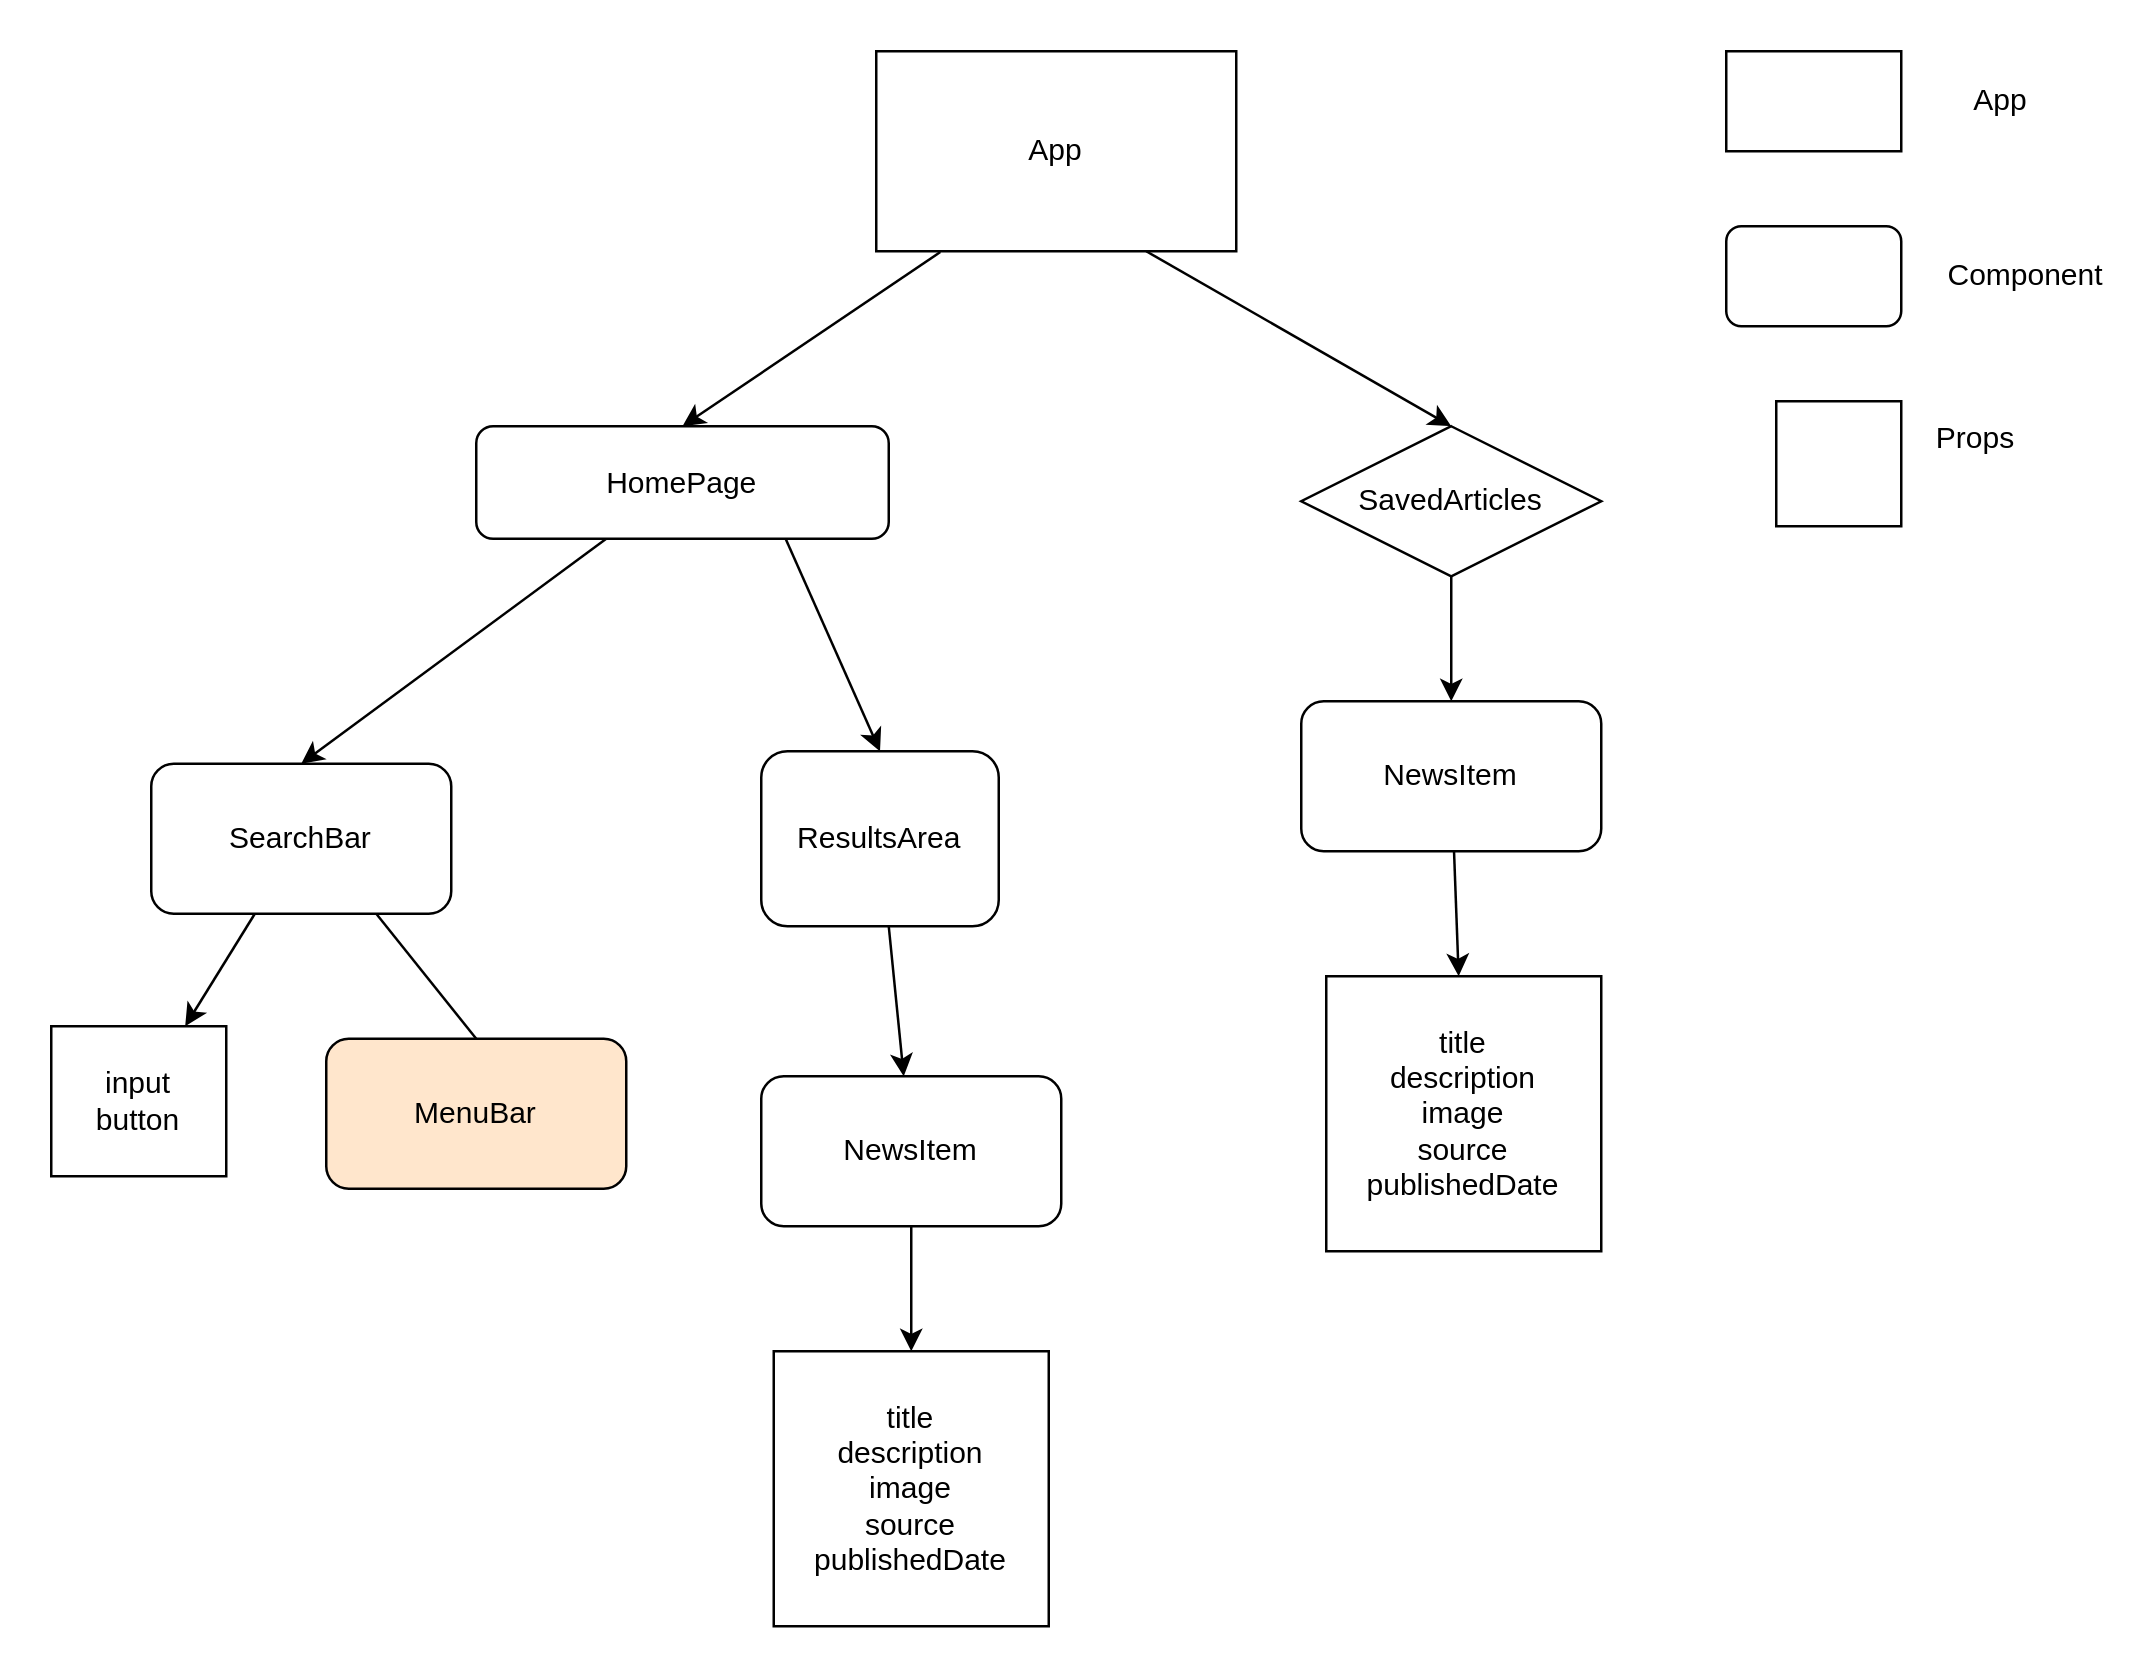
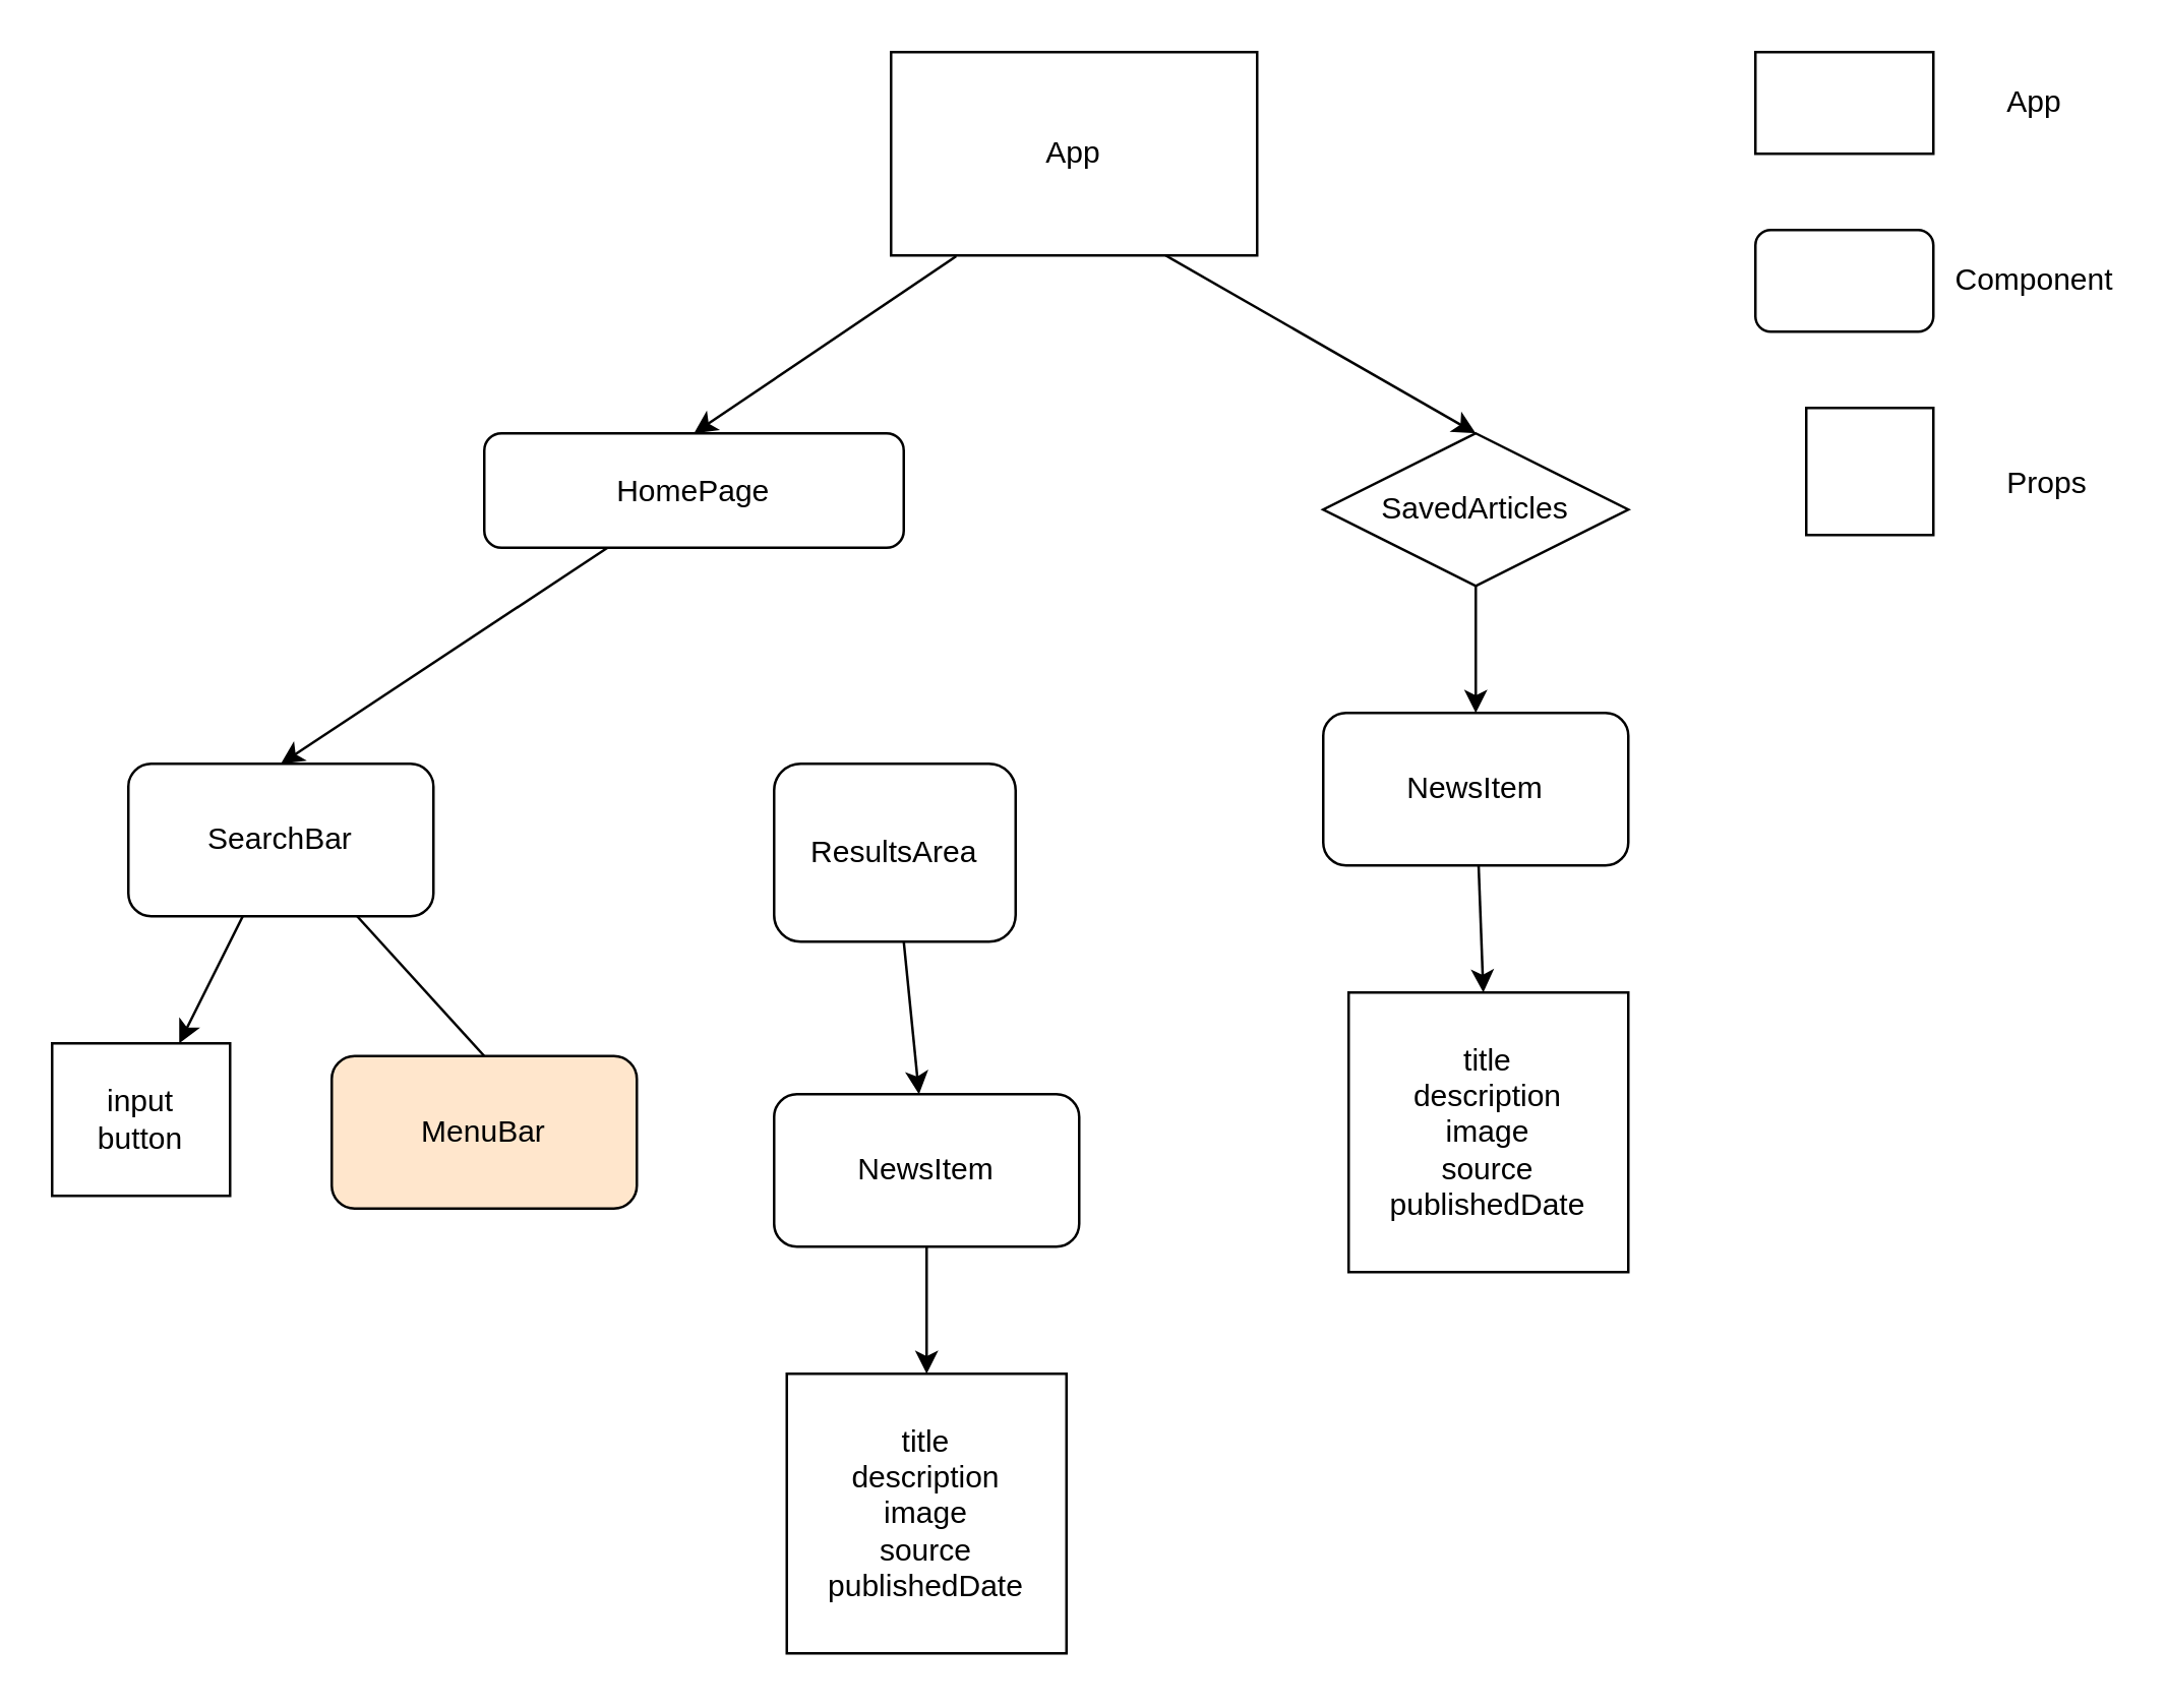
  <mxCell id="0" />
  <mxCell id="1" parent="0" />
  <mxCell id="2" style="edgeStyle=none;html=1;entryX=0.5;entryY=0;entryDx=0;entryDy=0;exitX=0.178;exitY=1.004;exitDx=0;exitDy=0;exitPerimeter=0;" parent="1" source="4" target="7" edge="1"><mxGeometry relative="1" as="geometry"><Array as="points" /></mxGeometry></mxCell>
  <mxCell id="3" style="edgeStyle=none;html=1;exitX=0.75;exitY=1;exitDx=0;exitDy=0;entryX=0.5;entryY=0;entryDx=0;entryDy=0;" parent="1" source="4" target="9" edge="1"><mxGeometry relative="1" as="geometry"><Array as="points" /></mxGeometry></mxCell>
  <mxCell id="4" value="App" style="rounded=0;whiteSpace=wrap;html=1;" parent="1" vertex="1"><mxGeometry x="350" y="20" width="144" height="80" as="geometry" /></mxCell>
  <mxCell id="5" style="edgeStyle=none;html=1;entryX=0.5;entryY=0;entryDx=0;entryDy=0;" parent="1" source="7" target="12" edge="1"><mxGeometry relative="1" as="geometry" /></mxCell>
- <mxCell id="6" style="edgeStyle=none;html=1;exitX=0.75;exitY=1;exitDx=0;exitDy=0;entryX=0.5;entryY=0;entryDx=0;entryDy=0;" parent="1" source="7" target="14" edge="1"><mxGeometry relative="1" as="geometry"><mxPoint x="340" y="280" as="targetPoint" /></mxGeometry></mxCell>
  <mxCell id="7" value="HomePage" style="rounded=1;whiteSpace=wrap;html=1;" parent="1" vertex="1"><mxGeometry x="190" y="170" width="165" height="45" as="geometry" /></mxCell>
  <mxCell id="8" value="" style="edgeStyle=none;html=1;" parent="1" source="9" target="26" edge="1"><mxGeometry relative="1" as="geometry" /></mxCell>
  <mxCell id="9" value="SavedArticles" style="rhombus;whiteSpace=wrap;html=1;" parent="1" vertex="1"><mxGeometry x="520" y="170" width="120" height="60" as="geometry" /></mxCell>
  <mxCell id="10" value="" style="edgeStyle=none;html=1;" parent="1" source="12" target="24" edge="1"><mxGeometry relative="1" as="geometry" /></mxCell>
  <mxCell id="11" style="edgeStyle=none;html=1;exitX=0.75;exitY=1;exitDx=0;exitDy=0;entryX=0.5;entryY=0;entryDx=0;entryDy=0;endArrow=none;" edge="1" parent="1" source="12" target="28"><mxGeometry relative="1" as="geometry" /></mxCell>
- <mxCell id="12" value="SearchBar" style="rounded=1;whiteSpace=wrap;html=1;" parent="1" vertex="1"><mxGeometry x="60" y="305" width="120" height="60" as="geometry" /></mxCell>
+ <mxCell id="12" value="SearchBar" style="rounded=1;whiteSpace=wrap;html=1;" parent="1" vertex="1"><mxGeometry x="50" y="300" width="120" height="60" as="geometry" /></mxCell>
  <mxCell id="13" value="" style="edgeStyle=none;html=1;" parent="1" source="14" target="16" edge="1"><mxGeometry relative="1" as="geometry" /></mxCell>
  <mxCell id="14" value="ResultsArea" style="rounded=1;whiteSpace=wrap;html=1;" parent="1" vertex="1"><mxGeometry x="304" y="300" width="95" height="70" as="geometry" /></mxCell>
  <mxCell id="15" value="" style="edgeStyle=none;html=1;" parent="1" source="16" target="23" edge="1"><mxGeometry relative="1" as="geometry" /></mxCell>
  <mxCell id="16" value="NewsItem" style="rounded=1;whiteSpace=wrap;html=1;" parent="1" vertex="1"><mxGeometry x="304" y="430" width="120" height="60" as="geometry" /></mxCell>
  <mxCell id="17" value="" style="rounded=0;whiteSpace=wrap;html=1;" parent="1" vertex="1"><mxGeometry x="690" y="20" width="70" height="40" as="geometry" /></mxCell>
  <mxCell id="18" value="App" style="text;html=1;strokeColor=none;fillColor=none;align=center;verticalAlign=middle;whiteSpace=wrap;rounded=0;" parent="1" vertex="1"><mxGeometry x="770" y="25" width="60" height="30" as="geometry" /></mxCell>
  <mxCell id="19" value="" style="rounded=1;whiteSpace=wrap;html=1;" parent="1" vertex="1"><mxGeometry x="690" y="90" width="70" height="40" as="geometry" /></mxCell>
- <mxCell id="20" value="Component" style="text;html=1;strokeColor=none;fillColor=none;align=center;verticalAlign=middle;whiteSpace=wrap;rounded=0;" parent="1" vertex="1"><mxGeometry x="780" y="95" width="60" height="30" as="geometry" /></mxCell>
+ <mxCell id="20" value="Component" style="text;html=1;strokeColor=none;fillColor=none;align=center;verticalAlign=middle;whiteSpace=wrap;rounded=0;" parent="1" vertex="1"><mxGeometry x="770" y="95" width="60" height="30" as="geometry" /></mxCell>
  <mxCell id="21" value="" style="whiteSpace=wrap;html=1;aspect=fixed;" parent="1" vertex="1"><mxGeometry x="710" y="160" width="50" height="50" as="geometry" /></mxCell>
- <mxCell id="22" value="Props" style="text;html=1;strokeColor=none;fillColor=none;align=center;verticalAlign=middle;whiteSpace=wrap;rounded=0;" parent="1" vertex="1"><mxGeometry x="760" y="160" width="60" height="30" as="geometry" /></mxCell>
+ <mxCell id="22" value="Props" style="text;html=1;strokeColor=none;fillColor=none;align=center;verticalAlign=middle;whiteSpace=wrap;rounded=0;" parent="1" vertex="1"><mxGeometry x="775" y="175" width="60" height="30" as="geometry" /></mxCell>
  <mxCell id="23" value="title&lt;br&gt;description&lt;br&gt;image&lt;br&gt;source&lt;br&gt;publishedDate" style="whiteSpace=wrap;html=1;aspect=fixed;" parent="1" vertex="1"><mxGeometry x="309" y="540" width="110" height="110" as="geometry" /></mxCell>
  <mxCell id="24" value="input&lt;br&gt;button" style="whiteSpace=wrap;html=1;aspect=fixed;" parent="1" vertex="1"><mxGeometry x="20" y="410" width="70" height="60" as="geometry" /></mxCell>
  <mxCell id="25" value="" style="edgeStyle=none;html=1;" parent="1" source="26" target="27" edge="1"><mxGeometry relative="1" as="geometry" /></mxCell>
  <mxCell id="26" value="NewsItem" style="rounded=1;whiteSpace=wrap;html=1;" parent="1" vertex="1"><mxGeometry x="520" y="280" width="120" height="60" as="geometry" /></mxCell>
  <mxCell id="27" value="title&lt;br&gt;description&lt;br&gt;image&lt;br&gt;source&lt;br&gt;publishedDate" style="whiteSpace=wrap;html=1;aspect=fixed;" parent="1" vertex="1"><mxGeometry x="530" y="390" width="110" height="110" as="geometry" /></mxCell>
  <mxCell id="28" value="MenuBar" style="rounded=1;whiteSpace=wrap;html=1;fillColor=#ffe6cc;" vertex="1" parent="1"><mxGeometry x="130" y="415" width="120" height="60" as="geometry" /></mxCell>
